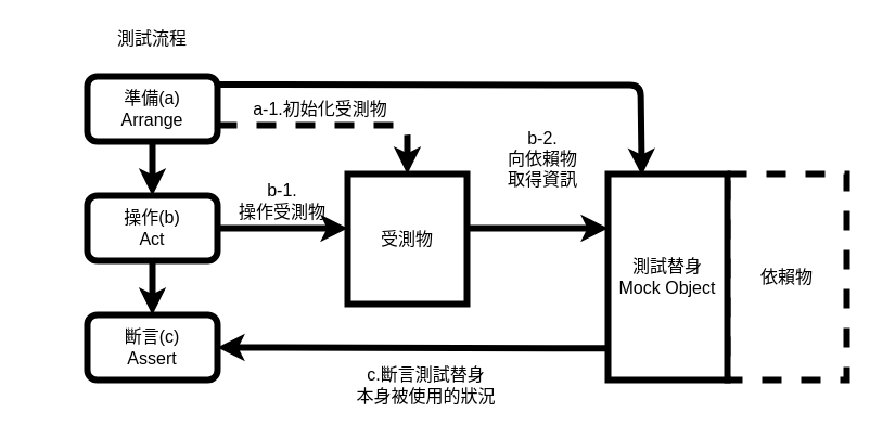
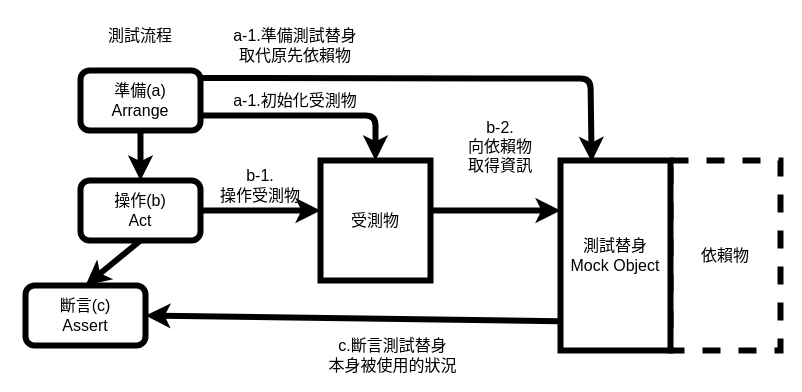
  <mxCell id="0" />
  <mxCell id="1" parent="0" />
  <mxCell id="2" value="&lt;span style=&quot;font-size: 16px;&quot;&gt;依賴物&lt;br&gt;&lt;/span&gt;" style="rounded=0;whiteSpace=wrap;html=1;strokeWidth=6;fillColor=none;dashed=1;" parent="1" vertex="1"><mxGeometry x="670" y="160" width="110" height="190" as="geometry" /></mxCell>
  <mxCell id="3" value="" style="endArrow=classic;html=1;strokeWidth=6;fontSize=16;exitX=0.5;exitY=1;exitDx=0;exitDy=0;entryX=0.5;entryY=0;entryDx=0;entryDy=0;" parent="1" source="6" target="7" edge="1"><mxGeometry width="50" height="50" relative="1" as="geometry"><mxPoint x="510" y="461" as="sourcePoint" /><mxPoint x="510" y="91" as="targetPoint" /></mxGeometry></mxCell>
  <mxCell id="4" value="&lt;font style=&quot;font-size: 16px;&quot;&gt;&lt;br&gt;&lt;/font&gt;" style="text;html=1;strokeColor=none;fillColor=none;align=center;verticalAlign=middle;whiteSpace=wrap;rounded=0;strokeWidth=6;" parent="1" vertex="1"><mxGeometry x="20" y="220" width="100" height="30" as="geometry" /></mxCell>
  <mxCell id="5" value="&lt;font style=&quot;font-size: 16px;&quot;&gt;測試流程&lt;br&gt;&lt;/font&gt;" style="text;html=1;strokeColor=none;fillColor=none;align=center;verticalAlign=middle;whiteSpace=wrap;rounded=0;strokeWidth=6;" parent="1" vertex="1"><mxGeometry x="90" y="20" width="100" height="30" as="geometry" /></mxCell>
  <mxCell id="6" value="&lt;span style=&quot;font-size: 16px;&quot;&gt;準備(a)&lt;br&gt;&lt;/span&gt;&lt;span style=&quot;font-size: 16px;&quot;&gt;Arrange&lt;/span&gt;" style="rounded=1;whiteSpace=wrap;html=1;fillColor=none;strokeWidth=6;" parent="1" vertex="1"><mxGeometry x="80" y="70" width="120" height="60" as="geometry" /></mxCell>
  <mxCell id="7" value="&lt;span style=&quot;font-size: 16px;&quot;&gt;操作(b)&lt;br&gt;Act&lt;/span&gt;" style="rounded=1;whiteSpace=wrap;html=1;fillColor=none;strokeWidth=6;" parent="1" vertex="1"><mxGeometry x="80" y="180" width="120" height="60" as="geometry" /></mxCell>
- <mxCell id="8" value="&lt;span style=&quot;font-size: 16px;&quot;&gt;斷言(c)&lt;br&gt;Assert&lt;/span&gt;" style="rounded=1;whiteSpace=wrap;html=1;fillColor=none;strokeWidth=6;" parent="1" vertex="1"><mxGeometry x="80" y="290" width="120" height="60" as="geometry" /></mxCell>
+ <mxCell id="8" value="&lt;span style=&quot;font-size: 16px;&quot;&gt;斷言(c)&lt;br&gt;Assert&lt;/span&gt;" style="rounded=1;whiteSpace=wrap;html=1;fillColor=none;strokeWidth=6;" parent="1" vertex="1"><mxGeometry x="25" y="285" width="120" height="60" as="geometry" /></mxCell>
  <mxCell id="9" value="" style="endArrow=classic;html=1;strokeWidth=6;fontSize=16;exitX=0.5;exitY=1;exitDx=0;exitDy=0;entryX=0.5;entryY=0;entryDx=0;entryDy=0;" parent="1" source="7" target="8" edge="1"><mxGeometry width="50" height="50" relative="1" as="geometry"><mxPoint x="520" y="471" as="sourcePoint" /><mxPoint x="460" y="180" as="targetPoint" /></mxGeometry></mxCell>
  <mxCell id="10" value="&lt;span style=&quot;font-size: 16px;&quot;&gt;受測物&lt;/span&gt;" style="rounded=0;whiteSpace=wrap;html=1;strokeWidth=6;fillColor=none;" parent="1" vertex="1"><mxGeometry x="320" y="160" width="110" height="120" as="geometry" /></mxCell>
- <mxCell id="11" value="" style="endArrow=classic;html=1;strokeWidth=6;fontSize=16;exitX=1;exitY=0.75;exitDx=0;exitDy=0;entryX=0.5;entryY=0;entryDx=0;entryDy=0;dashed=1;" parent="1" source="6" target="10" edge="1"><mxGeometry width="50" height="50" relative="1" as="geometry"><mxPoint x="150" y="140" as="sourcePoint" /><mxPoint x="370" y="160" as="targetPoint" /><Array as="points"><mxPoint x="375" y="115" /></Array></mxGeometry></mxCell>
+ <mxCell id="11" value="" style="endArrow=classic;html=1;strokeWidth=6;fontSize=16;exitX=1;exitY=0.75;exitDx=0;exitDy=0;entryX=0.5;entryY=0;entryDx=0;entryDy=0;" parent="1" source="6" target="10" edge="1"><mxGeometry width="50" height="50" relative="1" as="geometry"><mxPoint x="150" y="140" as="sourcePoint" /><mxPoint x="370" y="160" as="targetPoint" /><Array as="points"><mxPoint x="375" y="115" /></Array></mxGeometry></mxCell>
  <mxCell id="12" value="" style="endArrow=classic;html=1;strokeWidth=6;fontSize=16;exitX=1;exitY=0.5;exitDx=0;exitDy=0;" parent="1" source="7" edge="1"><mxGeometry width="50" height="50" relative="1" as="geometry"><mxPoint x="210" y="110" as="sourcePoint" /><mxPoint x="320" y="210" as="targetPoint" /></mxGeometry></mxCell>
  <mxCell id="13" value="" style="endArrow=classic;html=1;strokeWidth=6;fontSize=16;entryX=1;entryY=0.5;entryDx=0;entryDy=0;exitX=-0.01;exitY=0.846;exitDx=0;exitDy=0;exitPerimeter=0;" parent="1" source="14" target="8" edge="1"><mxGeometry width="50" height="50" relative="1" as="geometry"><mxPoint x="320" y="320" as="sourcePoint" /><mxPoint x="330" y="220" as="targetPoint" /></mxGeometry></mxCell>
  <mxCell id="14" value="&lt;span style=&quot;font-size: 16px;&quot;&gt;測試替身&lt;br&gt;Mock Object&lt;br&gt;&lt;/span&gt;" style="rounded=0;whiteSpace=wrap;html=1;strokeWidth=6;fillColor=#FFFFFF;" parent="1" vertex="1"><mxGeometry x="560" y="160" width="110" height="190" as="geometry" /></mxCell>
  <mxCell id="15" value="" style="endArrow=classic;html=1;strokeWidth=6;fontSize=16;" parent="1" edge="1"><mxGeometry width="50" height="50" relative="1" as="geometry"><mxPoint x="430" y="210" as="sourcePoint" /><mxPoint x="560" y="210" as="targetPoint" /></mxGeometry></mxCell>
  <mxCell id="16" value="&lt;font style=&quot;font-size: 16px;&quot;&gt;a-1.初始化受測物&lt;br&gt;&lt;/font&gt;" style="text;html=1;strokeColor=none;fillColor=none;align=center;verticalAlign=middle;whiteSpace=wrap;rounded=0;strokeWidth=6;" parent="1" vertex="1"><mxGeometry x="230" y="85" width="130" height="30" as="geometry" /></mxCell>
  <mxCell id="17" value="&lt;font style=&quot;font-size: 16px;&quot;&gt;b-1.&lt;br&gt;操作受測物&lt;br&gt;&lt;/font&gt;" style="text;html=1;strokeColor=none;fillColor=none;align=center;verticalAlign=middle;whiteSpace=wrap;rounded=0;strokeWidth=6;" parent="1" vertex="1"><mxGeometry x="210" y="170" width="100" height="30" as="geometry" /></mxCell>
  <mxCell id="18" value="&lt;font style=&quot;font-size: 16px;&quot;&gt;b-2.&lt;br&gt;向依賴物&lt;br&gt;取得資訊&lt;br&gt;&lt;/font&gt;" style="text;html=1;strokeColor=none;fillColor=none;align=center;verticalAlign=middle;whiteSpace=wrap;rounded=0;strokeWidth=6;" parent="1" vertex="1"><mxGeometry x="450" y="131" width="100" height="30" as="geometry" /></mxCell>
  <mxCell id="19" value="&lt;font style=&quot;font-size: 16px;&quot;&gt;c.斷言測試替身&lt;br&gt;本身被使用的狀況&lt;br&gt;&lt;/font&gt;" style="text;html=1;strokeColor=none;fillColor=none;align=center;verticalAlign=middle;whiteSpace=wrap;rounded=0;strokeWidth=6;" parent="1" vertex="1"><mxGeometry x="325" y="340" width="135" height="30" as="geometry" /></mxCell>
  <mxCell id="20" value="" style="endArrow=classic;html=1;strokeWidth=6;fontSize=16;exitX=1;exitY=0.75;exitDx=0;exitDy=0;entryX=0.283;entryY=0.007;entryDx=0;entryDy=0;entryPerimeter=0;" parent="1" target="14" edge="1"><mxGeometry width="50" height="50" relative="1" as="geometry"><mxPoint x="200" y="77.5" as="sourcePoint" /><mxPoint x="375" y="122.5" as="targetPoint" /><Array as="points"><mxPoint x="590" y="78" /></Array></mxGeometry></mxCell>
+ <mxCell id="21" value="&lt;font style=&quot;font-size: 16px;&quot;&gt;a-1.準備測試替身&lt;br&gt;取代原先依賴物&lt;br&gt;&lt;/font&gt;" style="text;html=1;strokeColor=none;fillColor=none;align=center;verticalAlign=middle;whiteSpace=wrap;rounded=0;strokeWidth=6;" parent="1" vertex="1"><mxGeometry x="230" y="30" width="130" height="30" as="geometry" /></mxCell>
